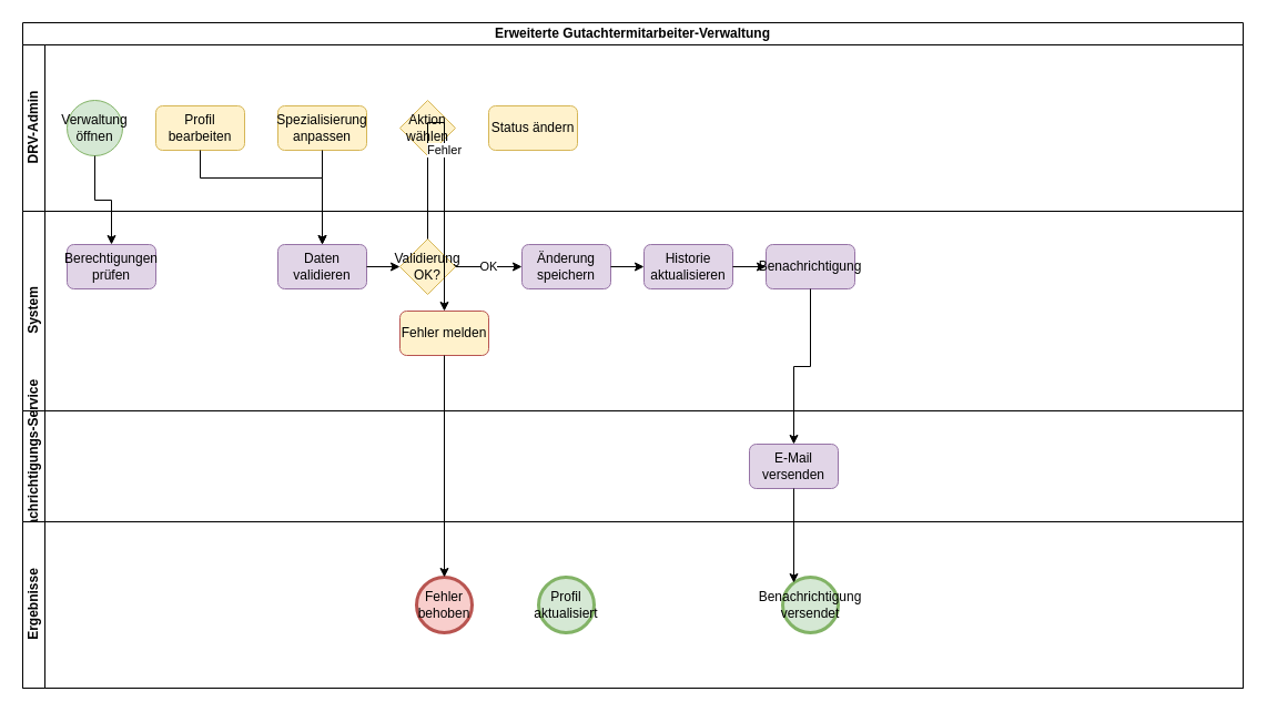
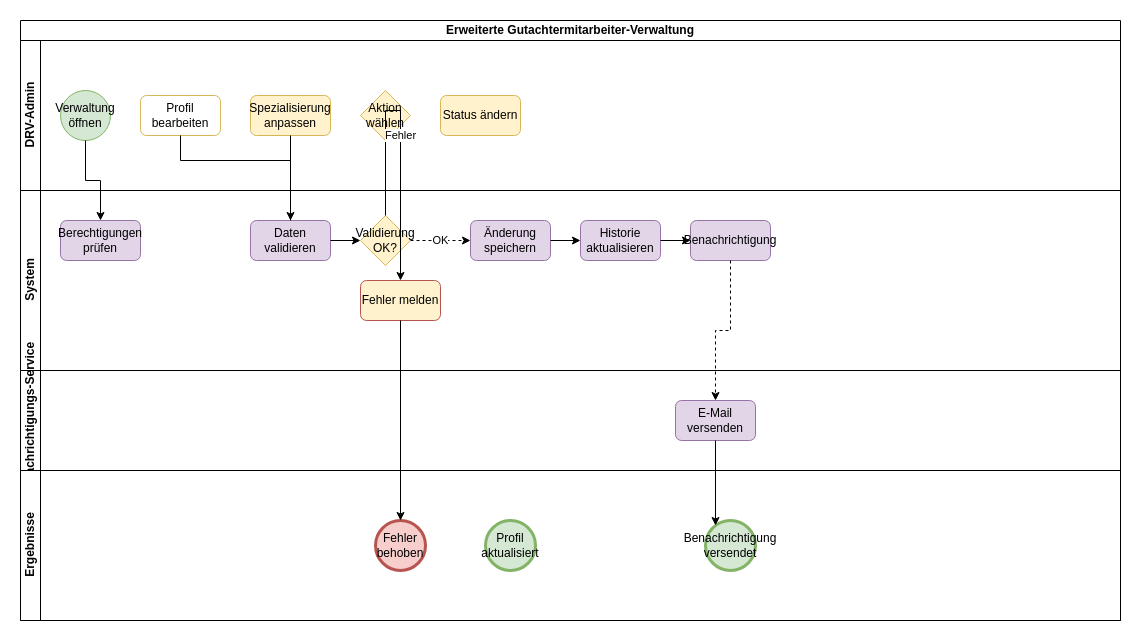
  <mxCell id="0" />
  <mxCell id="1" parent="0" />
  <mxCell id="2" value="Erweiterte Gutachtermitarbeiter-Verwaltung" style="swimlane;html=1;childLayout=stackLayout;resizeParent=1;resizeParentMax=0;horizontal=1;startSize=20;horizontalStack=0;whiteSpace=wrap;" vertex="1" parent="1"><mxGeometry x="20" y="20" width="1100" height="600" as="geometry" /></mxCell>
  <mxCell id="3" value="DRV-Admin" style="swimlane;html=1;startSize=20;horizontal=0;" vertex="1" parent="2"><mxGeometry y="20" width="1100" height="150" as="geometry" /></mxCell>
  <mxCell id="4" value="Verwaltung öffnen" style="ellipse;whiteSpace=wrap;html=1;aspect=fixed;fillColor=#d5e8d4;strokeColor=#82b366;" vertex="1" parent="3"><mxGeometry x="40" y="50" width="50" height="50" as="geometry" /></mxCell>
- <mxCell id="5" value="Profil bearbeiten" style="rounded=1;whiteSpace=wrap;html=1;fillColor=#fff2cc;strokeColor=#d6b656;" vertex="1" parent="3"><mxGeometry x="120" y="55" width="80" height="40" as="geometry" /></mxCell>
+ <mxCell id="5" value="Profil bearbeiten" style="rounded=1;whiteSpace=wrap;html=1;fillColor=#ffffff;strokeColor=#d6b656;" vertex="1" parent="3"><mxGeometry x="120" y="55" width="80" height="40" as="geometry" /></mxCell>
  <mxCell id="6" value="Spezialisierung anpassen" style="rounded=1;whiteSpace=wrap;html=1;fillColor=#fff2cc;strokeColor=#d6b656;" vertex="1" parent="3"><mxGeometry x="230" y="55" width="80" height="40" as="geometry" /></mxCell>
  <mxCell id="7" value="Aktion wählen" style="rhombus;whiteSpace=wrap;html=1;fillColor=#fff2cc;strokeColor=#d6b656;" vertex="1" parent="3"><mxGeometry x="340" y="50" width="50" height="50" as="geometry" /></mxCell>
  <mxCell id="8" value="Status ändern" style="rounded=1;whiteSpace=wrap;html=1;fillColor=#fff2cc;strokeColor=#d6b656;" vertex="1" parent="3"><mxGeometry x="420" y="55" width="80" height="40" as="geometry" /></mxCell>
  <mxCell id="9" value="System" style="swimlane;html=1;startSize=20;horizontal=0;" vertex="1" parent="2"><mxGeometry y="170" width="1100" height="180" as="geometry" /></mxCell>
  <mxCell id="10" value="Berechtigungen prüfen" style="rounded=1;whiteSpace=wrap;html=1;fillColor=#e1d5e7;strokeColor=#9673a6;" vertex="1" parent="9"><mxGeometry x="40" y="30" width="80" height="40" as="geometry" /></mxCell>
  <mxCell id="11" value="Daten validieren" style="rounded=1;whiteSpace=wrap;html=1;fillColor=#e1d5e7;strokeColor=#9673a6;" vertex="1" parent="9"><mxGeometry x="230" y="30" width="80" height="40" as="geometry" /></mxCell>
  <mxCell id="12" value="Validierung OK?" style="rhombus;whiteSpace=wrap;html=1;fillColor=#fff2cc;strokeColor=#d6b656;" vertex="1" parent="9"><mxGeometry x="340" y="25" width="50" height="50" as="geometry" /></mxCell>
  <mxCell id="13" value="Änderung speichern" style="rounded=1;whiteSpace=wrap;html=1;fillColor=#e1d5e7;strokeColor=#9673a6;" vertex="1" parent="9"><mxGeometry x="450" y="30" width="80" height="40" as="geometry" /></mxCell>
  <mxCell id="14" value="Historie aktualisieren" style="rounded=1;whiteSpace=wrap;html=1;fillColor=#e1d5e7;strokeColor=#9673a6;" vertex="1" parent="9"><mxGeometry x="560" y="30" width="80" height="40" as="geometry" /></mxCell>
  <mxCell id="15" value="Benachrichtigung" style="rounded=1;whiteSpace=wrap;html=1;fillColor=#e1d5e7;strokeColor=#9673a6;" vertex="1" parent="9"><mxGeometry x="670" y="30" width="80" height="40" as="geometry" /></mxCell>
  <mxCell id="16" value="Fehler melden" style="rounded=1;whiteSpace=wrap;html=1;fillColor=#fff2cc;strokeColor=#b85450;" vertex="1" parent="9"><mxGeometry x="340" y="90" width="80" height="40" as="geometry" /></mxCell>
  <mxCell id="17" value="Benachrichtigungs-Service" style="swimlane;html=1;startSize=20;horizontal=0;" vertex="1" parent="2"><mxGeometry y="350" width="1100" height="100" as="geometry" /></mxCell>
  <mxCell id="18" value="E-Mail versenden" style="rounded=1;whiteSpace=wrap;html=1;fillColor=#e1d5e7;strokeColor=#9673a6;" vertex="1" parent="17"><mxGeometry x="655" y="30" width="80" height="40" as="geometry" /></mxCell>
  <mxCell id="19" value="Ergebnisse" style="swimlane;html=1;startSize=20;horizontal=0;" vertex="1" parent="2"><mxGeometry y="450" width="1100" height="150" as="geometry" /></mxCell>
  <mxCell id="20" value="Profil aktualisiert" style="ellipse;whiteSpace=wrap;html=1;aspect=fixed;fillColor=#d5e8d4;strokeColor=#82b366;strokeWidth=3;" vertex="1" parent="19"><mxGeometry x="465" y="50" width="50" height="50" as="geometry" /></mxCell>
  <mxCell id="21" value="Fehler behoben" style="ellipse;whiteSpace=wrap;html=1;aspect=fixed;fillColor=#f8cecc;strokeColor=#b85450;strokeWidth=3;" vertex="1" parent="19"><mxGeometry x="355" y="50" width="50" height="50" as="geometry" /></mxCell>
  <mxCell id="22" value="Benachrichtigung versendet" style="ellipse;whiteSpace=wrap;html=1;aspect=fixed;fillColor=#d5e8d4;strokeColor=#82b366;strokeWidth=3;" vertex="1" parent="19"><mxGeometry x="685" y="50" width="50" height="50" as="geometry" /></mxCell>
  <mxCell id="23" value="" style="edgeStyle=orthogonalEdgeStyle;rounded=0;orthogonalLoop=1;jettySize=auto;html=1;" edge="1" parent="2" source="4" target="10"><mxGeometry relative="1" as="geometry" /></mxCell>
- <mxCell id="24" value="" style="edgeStyle=orthogonalEdgeStyle;rounded=0;orthogonalLoop=1;jettySize=auto;html=1;" edge="1" parent="2" source="5" target="11"><mxGeometry relative="1" as="geometry"><Array as="points"><mxPoint x="160" y="140" /><mxPoint x="270" y="140" /><mxPoint x="270" y="200" /></Array></mxGeometry></mxCell>
+ <mxCell id="24" value="" style="edgeStyle=orthogonalEdgeStyle;rounded=0;orthogonalLoop=1;jettySize=auto;html=1;endArrow=none;" edge="1" parent="2" source="5" target="11"><mxGeometry relative="1" as="geometry"><Array as="points"><mxPoint x="160" y="140" /><mxPoint x="270" y="140" /><mxPoint x="270" y="200" /></Array></mxGeometry></mxCell>
  <mxCell id="25" value="" style="edgeStyle=orthogonalEdgeStyle;rounded=0;orthogonalLoop=1;jettySize=auto;html=1;" edge="1" parent="2" source="6" target="11"><mxGeometry relative="1" as="geometry"><Array as="points"><mxPoint x="270" y="140" /><mxPoint x="270" y="200" /></Array></mxGeometry></mxCell>
  <mxCell id="26" value="" style="edgeStyle=orthogonalEdgeStyle;rounded=0;orthogonalLoop=1;jettySize=auto;html=1;" edge="1" parent="2" source="11" target="12"><mxGeometry relative="1" as="geometry" /></mxCell>
- <mxCell id="27" value="OK" style="edgeStyle=orthogonalEdgeStyle;rounded=0;orthogonalLoop=1;jettySize=auto;html=1;" edge="1" parent="2" source="12" target="13"><mxGeometry relative="1" as="geometry" /></mxCell>
+ <mxCell id="27" value="OK" style="edgeStyle=orthogonalEdgeStyle;rounded=0;orthogonalLoop=1;jettySize=auto;html=1;dashed=1;" edge="1" parent="2" source="12" target="13"><mxGeometry relative="1" as="geometry" /></mxCell>
  <mxCell id="28" value="Fehler" style="edgeStyle=orthogonalEdgeStyle;rounded=0;orthogonalLoop=1;jettySize=auto;html=1;" edge="1" parent="2" source="12" target="16"><mxGeometry relative="1" as="geometry"><Array as="points"><mxPoint x="365" y="90" /><mxPoint x="380" y="90" /><mxPoint x="380" y="260" /></Array></mxGeometry></mxCell>
  <mxCell id="29" value="" style="edgeStyle=orthogonalEdgeStyle;rounded=0;orthogonalLoop=1;jettySize=auto;html=1;" edge="1" parent="2" source="13" target="14"><mxGeometry relative="1" as="geometry" /></mxCell>
  <mxCell id="30" value="" style="edgeStyle=orthogonalEdgeStyle;rounded=0;orthogonalLoop=1;jettySize=auto;html=1;" edge="1" parent="2" source="14" target="15"><mxGeometry relative="1" as="geometry" /></mxCell>
- <mxCell id="31" value="" style="edgeStyle=orthogonalEdgeStyle;rounded=0;orthogonalLoop=1;jettySize=auto;html=1;" edge="1" parent="2" source="15" target="18"><mxGeometry relative="1" as="geometry" /></mxCell>
+ <mxCell id="31" value="" style="edgeStyle=orthogonalEdgeStyle;rounded=0;orthogonalLoop=1;jettySize=auto;html=1;dashed=1;" edge="1" parent="2" source="15" target="18"><mxGeometry relative="1" as="geometry" /></mxCell>
  <mxCell id="32" value="" style="edgeStyle=orthogonalEdgeStyle;rounded=0;orthogonalLoop=1;jettySize=auto;html=1;" edge="1" parent="2" source="16" target="21"><mxGeometry relative="1" as="geometry"><Array as="points"><mxPoint x="380" y="350" /><mxPoint x="380" y="525" /></Array></mxGeometry></mxCell>
  <mxCell id="33" value="" style="edgeStyle=orthogonalEdgeStyle;rounded=0;orthogonalLoop=1;jettySize=auto;html=1;" edge="1" parent="2" source="18" target="22"><mxGeometry relative="1" as="geometry"><Array as="points"><mxPoint x="710" y="420" /><mxPoint x="710" y="525" /></Array></mxGeometry></mxCell>
